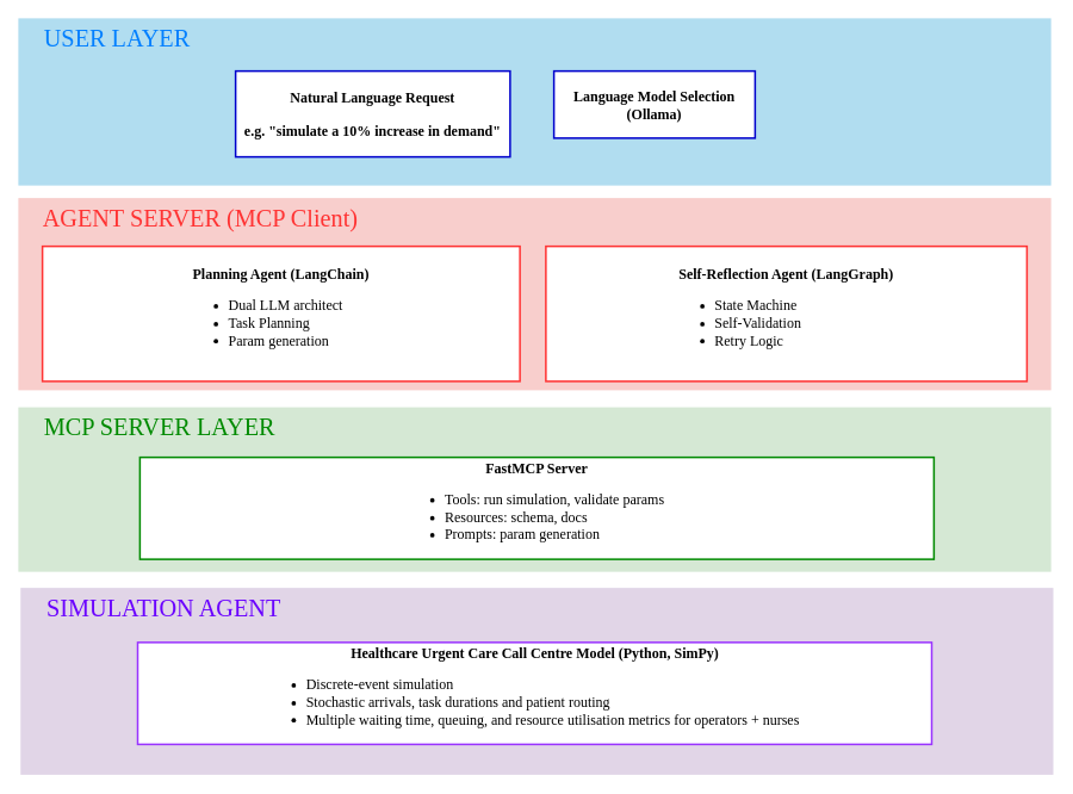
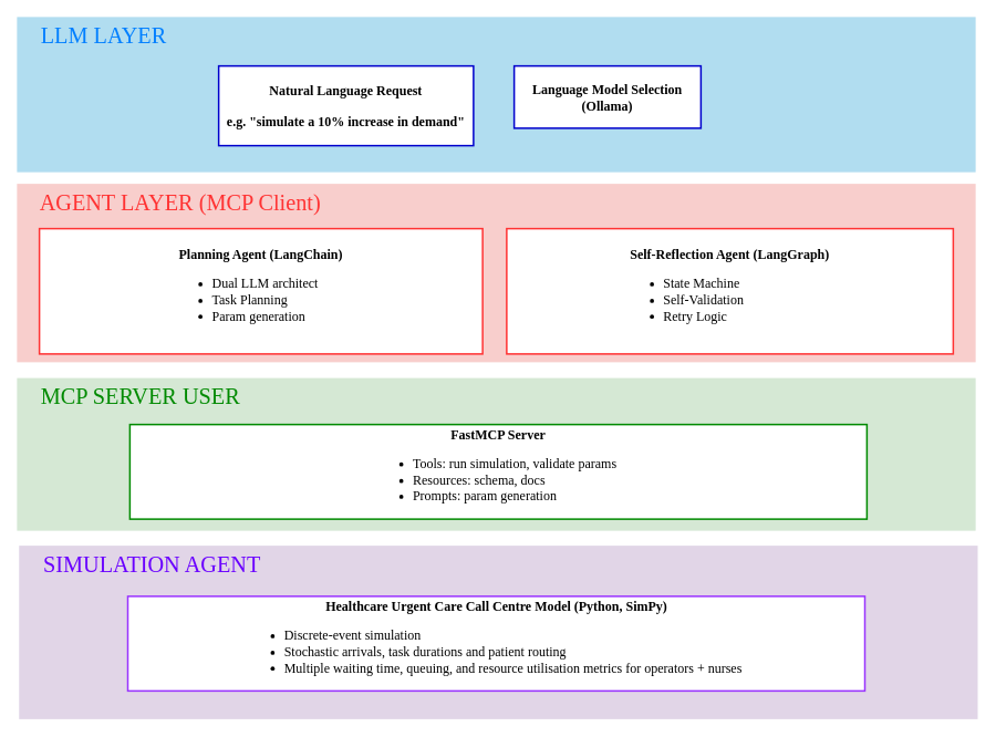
  <mxCell id="0" />
  <mxCell id="1" parent="0" />
- <mxCell id="2" value="&lt;span style=&quot;color: rgb(0, 127, 255);&quot;&gt;&amp;nbsp; &amp;nbsp; USER LAYER&lt;/span&gt;" style="rounded=0;whiteSpace=wrap;html=1;fontFamily=Tahoma;fontSize=27;fillColor=#b1ddf0;strokeColor=none;align=left;verticalAlign=top;" vertex="1" parent="1"><mxGeometry x="20" y="20" width="1155" height="187" as="geometry" /></mxCell>
+ <mxCell id="2" value="&lt;span style=&quot;color: rgb(0, 127, 255);&quot;&gt;&amp;nbsp; &amp;nbsp; LLM LAYER&lt;/span&gt;" style="rounded=0;whiteSpace=wrap;html=1;fontFamily=Tahoma;fontSize=27;fillColor=#b1ddf0;strokeColor=none;align=left;verticalAlign=top;" vertex="1" parent="1"><mxGeometry x="20" y="20" width="1155" height="187" as="geometry" /></mxCell>
  <mxCell id="3" value="&lt;div&gt;&lt;b&gt;Natural Language Request&lt;/b&gt;&lt;/div&gt;&lt;div&gt;&lt;b&gt;&lt;br&gt;&lt;/b&gt;&lt;/div&gt;&lt;div&gt;&lt;b&gt;e.g. &quot;simulate a 10% increase in demand&quot;&lt;/b&gt;&lt;/div&gt;" style="rounded=0;whiteSpace=wrap;html=1;fontFamily=Tahoma;fontSize=16;strokeColor=#0000CC;strokeWidth=2;" vertex="1" parent="1"><mxGeometry x="263" y="79" width="307" height="96" as="geometry" /></mxCell>
  <mxCell id="4" value="&lt;b&gt;Language Model Selection (Ollama)&lt;/b&gt;" style="rounded=0;whiteSpace=wrap;html=1;fontFamily=Tahoma;fontSize=16;strokeColor=#0000CC;strokeWidth=2;" vertex="1" parent="1"><mxGeometry x="619" y="79" width="225" height="75" as="geometry" /></mxCell>
- <mxCell id="5" value="&lt;span style=&quot;color: rgb(255, 51, 51);&quot;&gt;&amp;nbsp; &amp;nbsp; AGENT SERVER (MCP Client)&lt;/span&gt;" style="rounded=0;whiteSpace=wrap;html=1;fontFamily=Tahoma;fontSize=27;fillColor=#f8cecc;strokeColor=none;align=left;verticalAlign=top;" vertex="1" parent="1"><mxGeometry x="20" y="221" width="1155" height="215" as="geometry" /></mxCell>
+ <mxCell id="5" value="&lt;span style=&quot;color: rgb(255, 51, 51);&quot;&gt;&amp;nbsp; &amp;nbsp; AGENT LAYER (MCP Client)&lt;/span&gt;" style="rounded=0;whiteSpace=wrap;html=1;fontFamily=Tahoma;fontSize=27;fillColor=#f8cecc;strokeColor=none;align=left;verticalAlign=top;" vertex="1" parent="1"><mxGeometry x="20" y="221" width="1155" height="215" as="geometry" /></mxCell>
  <mxCell id="6" value="&lt;div&gt;&lt;b&gt;Planning Agent (LangChain)&lt;/b&gt;&lt;/div&gt;&lt;div align=&quot;left&quot;&gt;&lt;ul&gt;&lt;li&gt;Dual LLM architect&lt;/li&gt;&lt;li&gt;Task Planning&lt;/li&gt;&lt;li&gt;Param generation&lt;/li&gt;&lt;/ul&gt;&lt;/div&gt;" style="rounded=0;whiteSpace=wrap;html=1;fontFamily=Tahoma;fontSize=16;strokeColor=#FF3333;strokeWidth=2;" vertex="1" parent="1"><mxGeometry x="47" y="275" width="534" height="151" as="geometry" /></mxCell>
  <mxCell id="7" value="&lt;div&gt;&lt;b&gt;Self-Reflection Agent (LangGraph)&lt;/b&gt;&lt;/div&gt;&lt;div align=&quot;left&quot;&gt;&lt;ul&gt;&lt;li&gt;State Machine&lt;/li&gt;&lt;li&gt;Self-Validation&lt;/li&gt;&lt;li&gt;Retry Logic&lt;/li&gt;&lt;/ul&gt;&lt;/div&gt;" style="rounded=0;whiteSpace=wrap;html=1;fontFamily=Tahoma;fontSize=16;strokeColor=#FF3333;strokeWidth=2;" vertex="1" parent="1"><mxGeometry x="610" y="275" width="538" height="151" as="geometry" /></mxCell>
- <mxCell id="8" value="&lt;span style=&quot;color: rgb(0, 138, 0);&quot;&gt;&amp;nbsp; &amp;nbsp; MCP SERVER LAYER&lt;/span&gt;" style="rounded=0;whiteSpace=wrap;html=1;fontFamily=Tahoma;fontSize=27;fillColor=#d5e8d4;strokeColor=none;align=left;verticalAlign=top;" vertex="1" parent="1"><mxGeometry x="20" y="455" width="1155" height="184" as="geometry" /></mxCell>
+ <mxCell id="8" value="&lt;span style=&quot;color: rgb(0, 138, 0);&quot;&gt;&amp;nbsp; &amp;nbsp; MCP SERVER USER&lt;/span&gt;" style="rounded=0;whiteSpace=wrap;html=1;fontFamily=Tahoma;fontSize=27;fillColor=#d5e8d4;strokeColor=none;align=left;verticalAlign=top;" vertex="1" parent="1"><mxGeometry x="20" y="455" width="1155" height="184" as="geometry" /></mxCell>
  <mxCell id="9" value="&lt;div&gt;&lt;b&gt;FastMCP Server&lt;/b&gt;&lt;/div&gt;&lt;div align=&quot;left&quot;&gt;&lt;ul&gt;&lt;li&gt;Tools: run simulation, validate params&lt;/li&gt;&lt;li&gt;Resources: schema, docs&lt;/li&gt;&lt;li&gt;Prompts: param generation&lt;/li&gt;&lt;/ul&gt;&lt;/div&gt;" style="rounded=0;whiteSpace=wrap;html=1;fontFamily=Tahoma;fontSize=16;strokeColor=#008A00;strokeWidth=2;" vertex="1" parent="1"><mxGeometry x="156" y="511" width="888" height="114" as="geometry" /></mxCell>
  <mxCell id="10" value="&amp;nbsp; &amp;nbsp; &lt;span style=&quot;color: rgb(106, 0, 255);&quot;&gt;SIMULATION AGENT&lt;/span&gt;" style="rounded=0;whiteSpace=wrap;html=1;fontFamily=Tahoma;fontSize=27;fillColor=#e1d5e7;strokeColor=none;align=left;verticalAlign=top;" vertex="1" parent="1"><mxGeometry x="22.5" y="657" width="1155" height="209" as="geometry" /></mxCell>
  <mxCell id="11" value="&lt;div&gt;&lt;b&gt;Healthcare Urgent Care Call Centre Model (Python, SimPy)&lt;/b&gt;&lt;/div&gt;&lt;div align=&quot;left&quot;&gt;&lt;ul&gt;&lt;li&gt;Discrete-event simulation&lt;/li&gt;&lt;li&gt;Stochastic arrivals, task durations and patient routing&lt;/li&gt;&lt;li&gt;Multiple waiting time, queuing, and resource utilisation metrics for operators + nurses&lt;/li&gt;&lt;/ul&gt;&lt;/div&gt;" style="rounded=0;whiteSpace=wrap;html=1;fontFamily=Tahoma;fontSize=16;strokeColor=#9933FF;strokeWidth=2;" vertex="1" parent="1"><mxGeometry x="153.5" y="718" width="888" height="114" as="geometry" /></mxCell>
